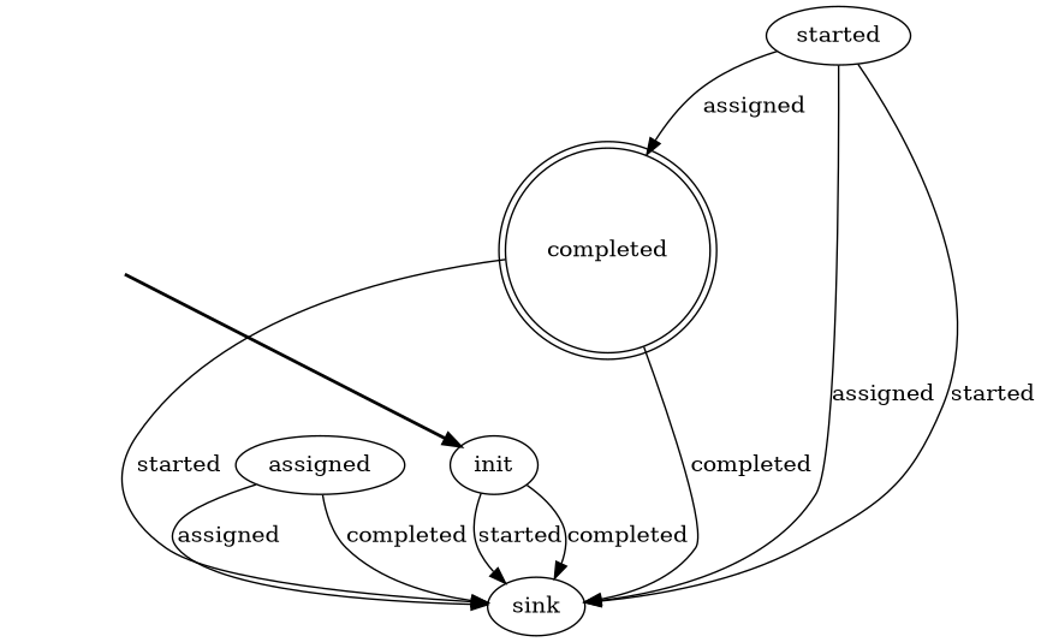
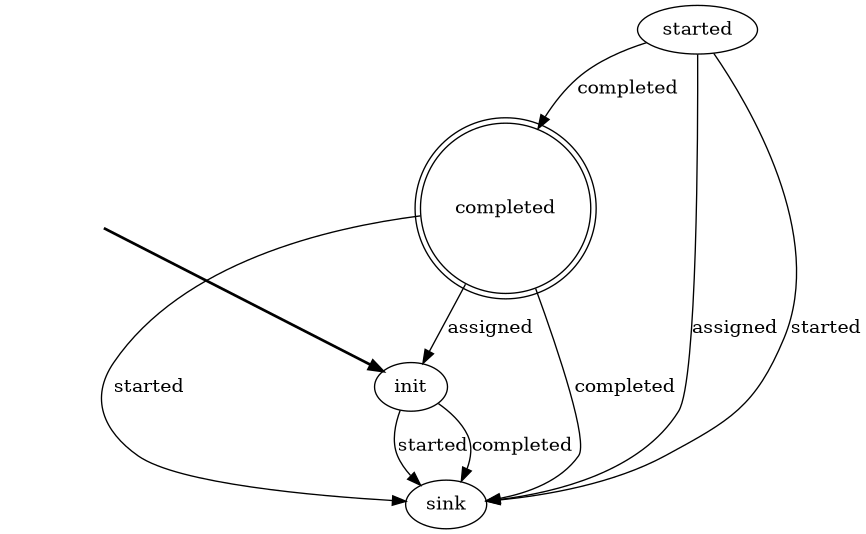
  digraph {
    fakeInit [style=invisible]
    init [root=true]
    sink
-   assigned
    started
    completed [shape=doublecircle]
    fakeInit -> init [style=bold]
    init -> sink [label=started]
    init -> sink [label=completed]
-   assigned -> sink [label=assigned]
-   assigned -> sink [label=completed]
    started -> sink [label=assigned]
    started -> sink [label=started]
-   started -> completed [label=assigned]
+   started -> completed [label=completed]
+   completed -> init [label=assigned]
    completed -> sink [label=started]
    completed -> sink [label=completed]
  }
